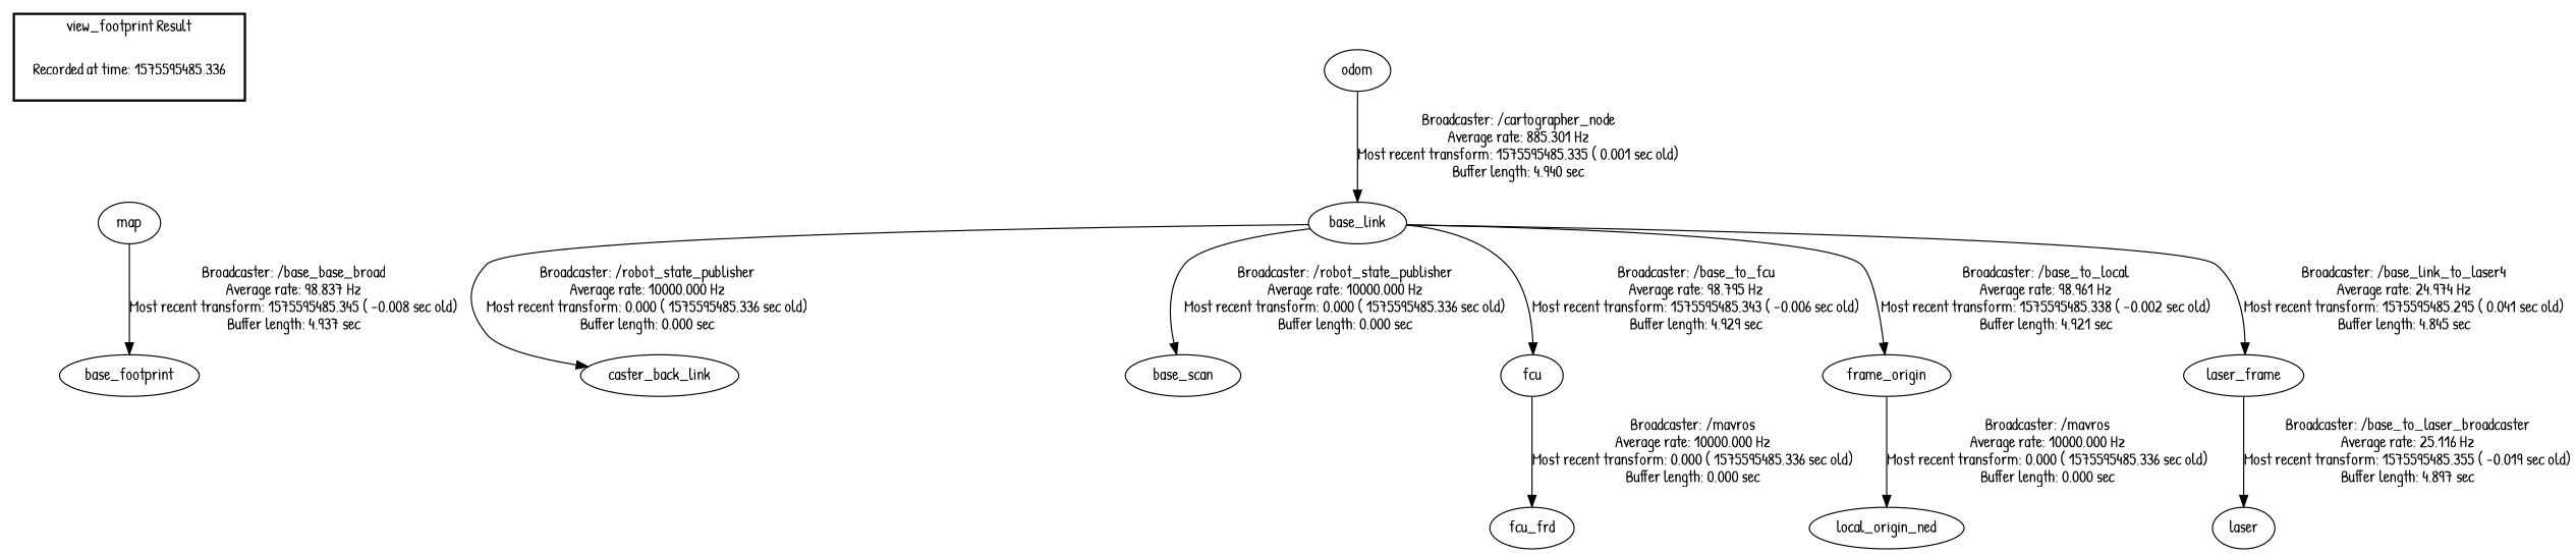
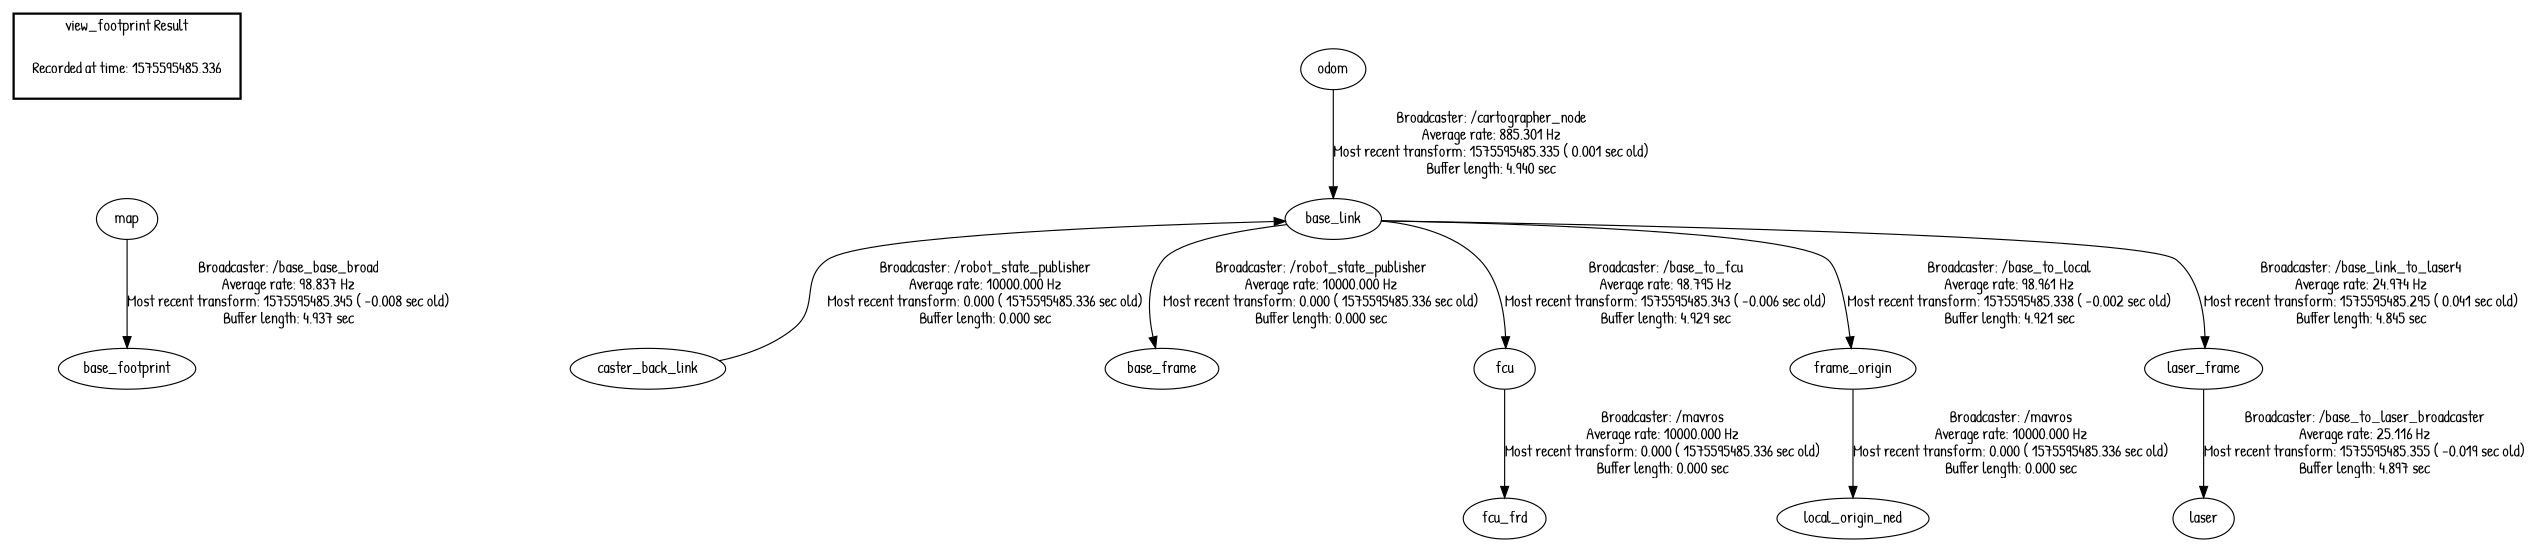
  digraph {
    fontname="Patrick Hand"
    node [fontname="Patrick Hand"]
    edge [fontname="Patrick Hand"]
    "Recorded at time: 1575595485.336" [shape=plaintext]
    map
    base_footprint
    odom
    base_link
    caster_back_link
-   base_scan
+   base_scan [label=base_frame]
    fcu
    n9 [label=frame_origin]
    laser_frame
    fcu_frd
    local_origin_ned
    laser
    subgraph cluster_1 {
      color=black
      label="view_footprint Result"
      style=bold
      "Recorded at time: 1575595485.336"
    }
    "Recorded at time: 1575595485.336" -> map [style=invis]
    map -> base_footprint [label="Broadcaster: /base_base_broad\nAverage rate: 98.837 Hz\nMost recent transform: 1575595485.345 ( -0.008 sec old)\nBuffer length: 4.937 sec\n"]
    odom -> base_link [label="Broadcaster: /cartographer_node\nAverage rate: 885.301 Hz\nMost recent transform: 1575595485.335 ( 0.001 sec old)\nBuffer length: 4.940 sec\n"]
-   base_link -> caster_back_link [label="Broadcaster: /robot_state_publisher\nAverage rate: 10000.000 Hz\nMost recent transform: 0.000 ( 1575595485.336 sec old)\nBuffer length: 0.000 sec\n"]
+   caster_back_link -> base_link [label="Broadcaster: /robot_state_publisher\nAverage rate: 10000.000 Hz\nMost recent transform: 0.000 ( 1575595485.336 sec old)\nBuffer length: 0.000 sec\n"]
    base_link -> base_scan [label="Broadcaster: /robot_state_publisher\nAverage rate: 10000.000 Hz\nMost recent transform: 0.000 ( 1575595485.336 sec old)\nBuffer length: 0.000 sec\n"]
    base_link -> fcu [label="Broadcaster: /base_to_fcu\nAverage rate: 98.795 Hz\nMost recent transform: 1575595485.343 ( -0.006 sec old)\nBuffer length: 4.929 sec\n"]
    base_link -> n9 [label="Broadcaster: /base_to_local\nAverage rate: 98.961 Hz\nMost recent transform: 1575595485.338 ( -0.002 sec old)\nBuffer length: 4.921 sec\n"]
    base_link -> laser_frame [label="Broadcaster: /base_link_to_laser4\nAverage rate: 24.974 Hz\nMost recent transform: 1575595485.295 ( 0.041 sec old)\nBuffer length: 4.845 sec\n"]
    fcu -> fcu_frd [label="Broadcaster: /mavros\nAverage rate: 10000.000 Hz\nMost recent transform: 0.000 ( 1575595485.336 sec old)\nBuffer length: 0.000 sec\n"]
    n9 -> local_origin_ned [label="Broadcaster: /mavros\nAverage rate: 10000.000 Hz\nMost recent transform: 0.000 ( 1575595485.336 sec old)\nBuffer length: 0.000 sec\n"]
    laser_frame -> laser [label="Broadcaster: /base_to_laser_broadcaster\nAverage rate: 25.116 Hz\nMost recent transform: 1575595485.355 ( -0.019 sec old)\nBuffer length: 4.897 sec\n"]
  }
